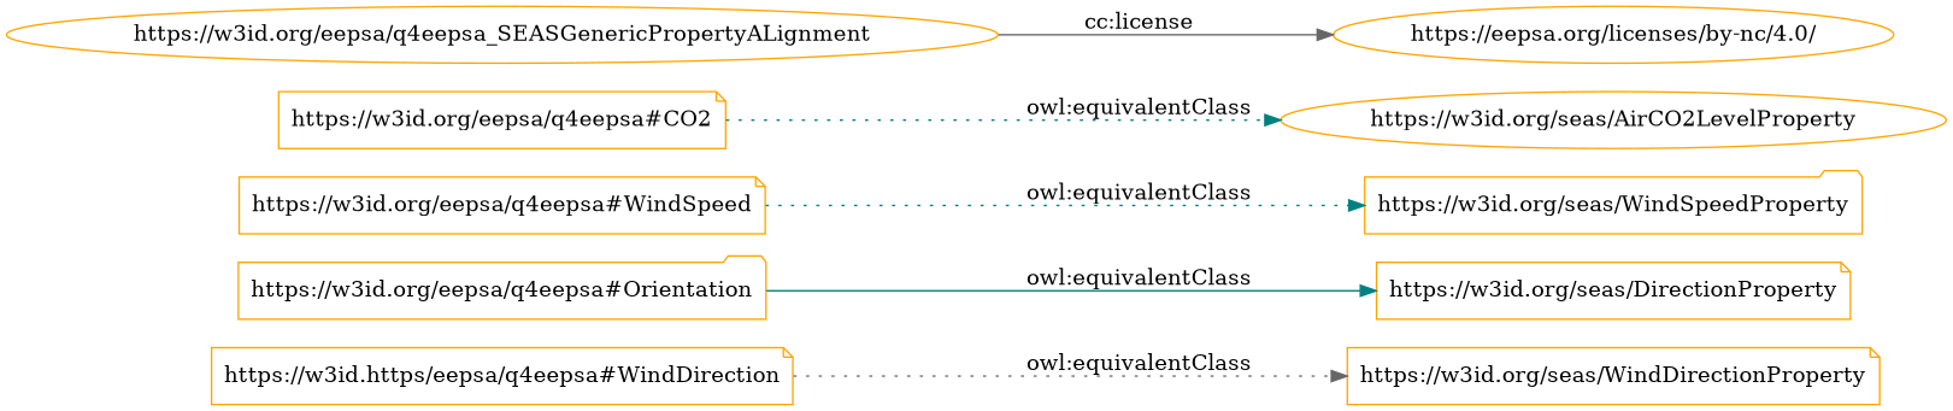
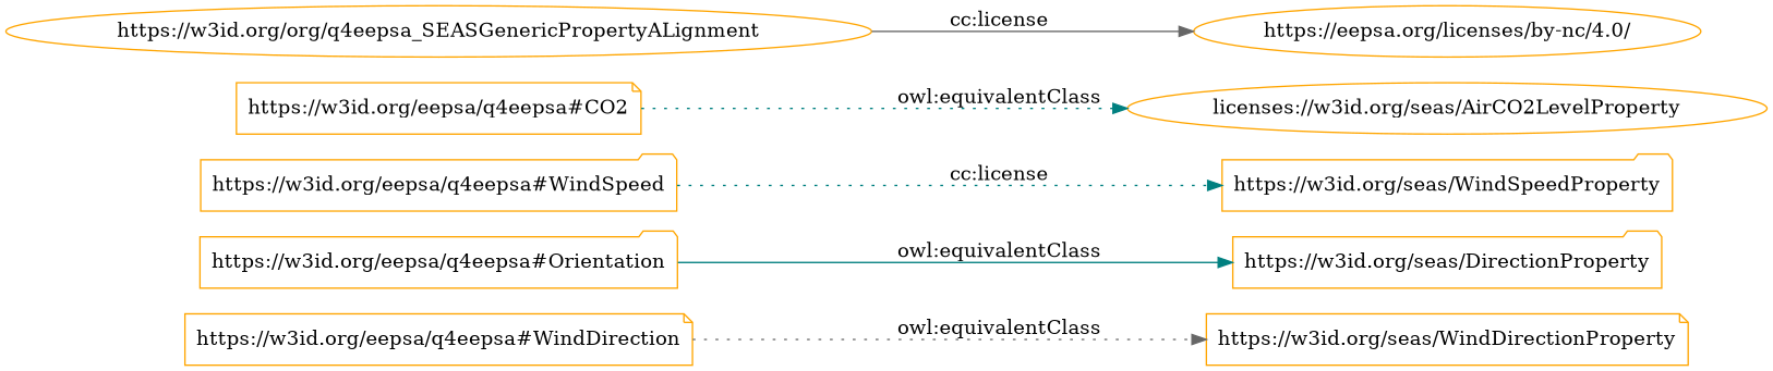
  digraph {
    rankdir=LR
    node [color=orange shape=folder]
    edge [color=teal style=dotted]
-   "https://w3id.org/eepsa/q4eepsa#WindDirection" [shape=note label="https://w3id.https/eepsa/q4eepsa#WindDirection"]
+   "https://w3id.org/eepsa/q4eepsa#WindDirection" [shape=note]
    "https://w3id.org/seas/WindDirectionProperty" [shape=note]
    "https://w3id.org/eepsa/q4eepsa#Orientation"
-   "https://w3id.org/seas/DirectionProperty" [shape=note]
-   "https://w3id.org/eepsa/q4eepsa#WindSpeed" [shape=note]
+   "https://w3id.org/seas/DirectionProperty"
+   "https://w3id.org/eepsa/q4eepsa#WindSpeed"
    "https://w3id.org/seas/WindSpeedProperty"
-   "https://w3id.org/seas/AirCO2LevelProperty" [shape=ellipse]
+   "https://w3id.org/seas/AirCO2LevelProperty" [shape=ellipse label="licenses://w3id.org/seas/AirCO2LevelProperty"]
    "https://w3id.org/eepsa/q4eepsa#CO2" [shape=note]
-   "https://w3id.org/eepsa/q4eepsa_SEASGenericPropertyALignment" [shape=ellipse]
+   "https://w3id.org/eepsa/q4eepsa_SEASGenericPropertyALignment" [shape=ellipse label="https://w3id.org/org/q4eepsa_SEASGenericPropertyALignment"]
    n10 [label="https://eepsa.org/licenses/by-nc/4.0/" shape=ellipse]
    "https://w3id.org/eepsa/q4eepsa#WindDirection" -> "https://w3id.org/seas/WindDirectionProperty" [color=gray40 label="owl:equivalentClass"]
    "https://w3id.org/eepsa/q4eepsa#Orientation" -> "https://w3id.org/seas/DirectionProperty" [label="owl:equivalentClass" style=solid]
-   "https://w3id.org/eepsa/q4eepsa#WindSpeed" -> "https://w3id.org/seas/WindSpeedProperty" [label="owl:equivalentClass"]
+   "https://w3id.org/eepsa/q4eepsa#WindSpeed" -> "https://w3id.org/seas/WindSpeedProperty" [label="cc:license"]
    "https://w3id.org/eepsa/q4eepsa#CO2" -> "https://w3id.org/seas/AirCO2LevelProperty" [label="owl:equivalentClass"]
    "https://w3id.org/eepsa/q4eepsa_SEASGenericPropertyALignment" -> n10 [color=gray40 label="cc:license" style=solid]
  }
